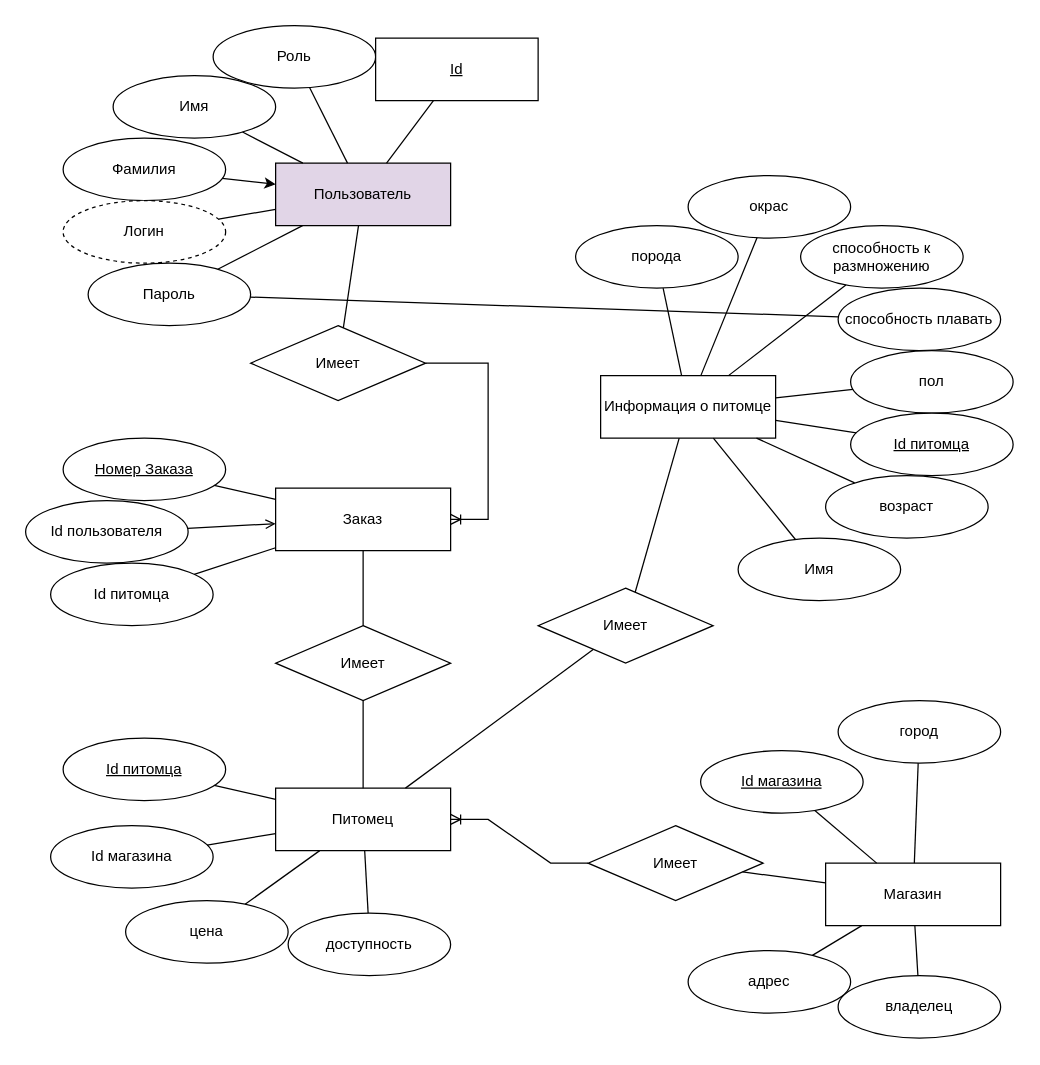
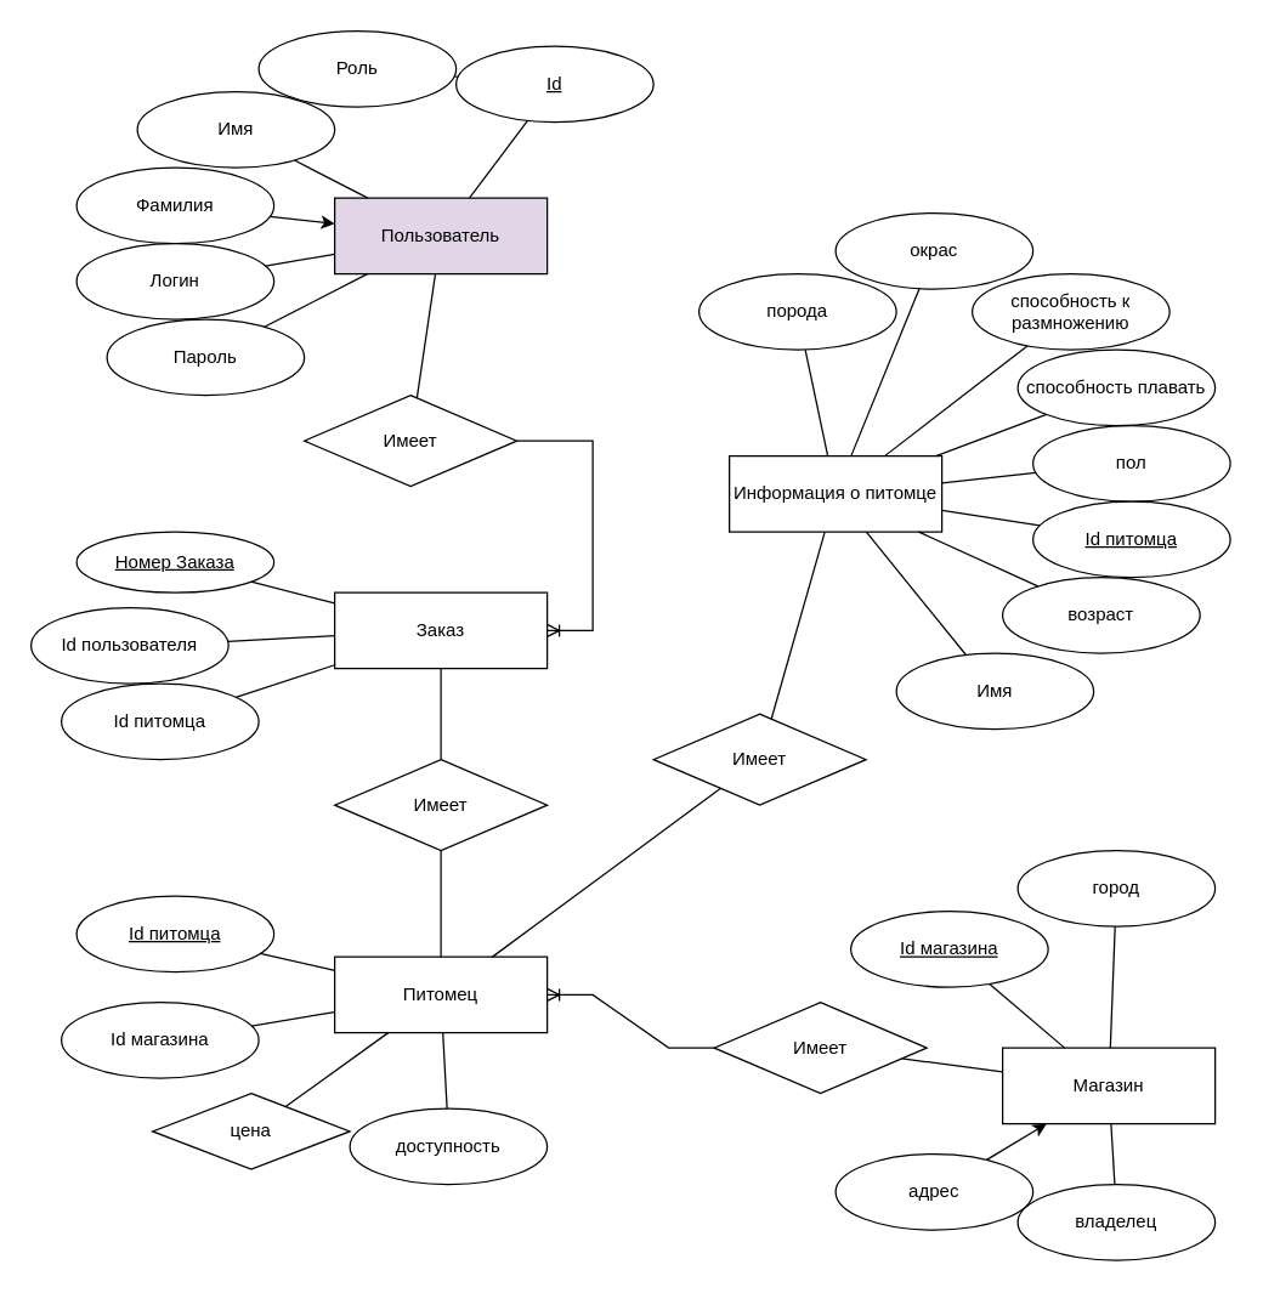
  <mxCell id="0" />
  <mxCell id="1" parent="0" />
  <mxCell id="2" value="Пользователь" style="rounded=0;whiteSpace=wrap;html=1;fillColor=#e1d5e7;" vertex="1" parent="1"><mxGeometry x="220" y="130" width="140" height="50" as="geometry" /></mxCell>
  <mxCell id="3" value="Имя" style="ellipse;whiteSpace=wrap;html=1;" vertex="1" parent="1"><mxGeometry x="90" y="60" width="130" height="50" as="geometry" /></mxCell>
  <mxCell id="4" value="Фамилия" style="ellipse;whiteSpace=wrap;html=1;" vertex="1" parent="1"><mxGeometry x="50" y="110" width="130" height="50" as="geometry" /></mxCell>
- <mxCell id="5" value="Логин" style="ellipse;whiteSpace=wrap;html=1;dashed=1;" vertex="1" parent="1"><mxGeometry x="50" y="160" width="130" height="50" as="geometry" /></mxCell>
+ <mxCell id="5" value="Логин" style="ellipse;whiteSpace=wrap;html=1;" vertex="1" parent="1"><mxGeometry x="50" y="160" width="130" height="50" as="geometry" /></mxCell>
  <mxCell id="6" value="Пароль" style="ellipse;whiteSpace=wrap;html=1;" vertex="1" parent="1"><mxGeometry x="70" y="210" width="130" height="50" as="geometry" /></mxCell>
  <mxCell id="7" value="Роль" style="ellipse;whiteSpace=wrap;html=1;" vertex="1" parent="1"><mxGeometry x="170" y="20" width="130" height="50" as="geometry" /></mxCell>
- <mxCell id="8" value="&lt;u&gt;Id&lt;/u&gt;" style="whiteSpace=wrap;html=1;rounded=0;" vertex="1" parent="1"><mxGeometry x="300" y="30" width="130" height="50" as="geometry" /></mxCell>
+ <mxCell id="8" value="&lt;u&gt;Id&lt;/u&gt;" style="ellipse;whiteSpace=wrap;html=1;" vertex="1" parent="1"><mxGeometry x="300" y="30" width="130" height="50" as="geometry" /></mxCell>
  <mxCell id="9" value="" style="endArrow=none;html=1;rounded=0;" edge="1" parent="1" source="6" target="2"><mxGeometry width="50" height="50" relative="1" as="geometry"><mxPoint x="380" y="500" as="sourcePoint" /><mxPoint x="430" y="450" as="targetPoint" /></mxGeometry></mxCell>
  <mxCell id="10" value="" style="endArrow=none;html=1;rounded=0;" edge="1" parent="1" source="5" target="2"><mxGeometry width="50" height="50" relative="1" as="geometry"><mxPoint x="79.974" y="265.702" as="sourcePoint" /><mxPoint x="200" y="267.5" as="targetPoint" /></mxGeometry></mxCell>
  <mxCell id="11" value="" style="endArrow=classic;html=1;rounded=0;" edge="1" parent="1" source="4" target="2"><mxGeometry width="50" height="50" relative="1" as="geometry"><mxPoint x="71.661" y="227.251" as="sourcePoint" /><mxPoint x="200" y="255" as="targetPoint" /></mxGeometry></mxCell>
  <mxCell id="12" value="" style="endArrow=none;html=1;rounded=0;" edge="1" parent="1" source="3" target="2"><mxGeometry width="50" height="50" relative="1" as="geometry"><mxPoint x="90" y="165" as="sourcePoint" /><mxPoint x="200" y="242.5" as="targetPoint" /></mxGeometry></mxCell>
- <mxCell id="13" value="" style="endArrow=none;html=1;rounded=0;" edge="1" parent="1" source="7" target="2"><mxGeometry width="50" height="50" relative="1" as="geometry"><mxPoint x="130" y="115" as="sourcePoint" /><mxPoint x="235" y="230" as="targetPoint" /></mxGeometry></mxCell>
+ <mxCell id="13" value="" style="endArrow=none;html=1;rounded=0;" edge="1" parent="1" source="7" target="8"><mxGeometry width="50" height="50" relative="1" as="geometry"><mxPoint x="130" y="115" as="sourcePoint" /><mxPoint x="235" y="230" as="targetPoint" /></mxGeometry></mxCell>
  <mxCell id="14" value="" style="endArrow=none;html=1;rounded=0;" edge="1" parent="1" source="8" target="2"><mxGeometry width="50" height="50" relative="1" as="geometry"><mxPoint x="190.962" y="92.678" as="sourcePoint" /><mxPoint x="270" y="230" as="targetPoint" /></mxGeometry></mxCell>
  <mxCell id="15" value="Заказ" style="rounded=0;whiteSpace=wrap;html=1;" vertex="1" parent="1"><mxGeometry x="220" y="390" width="140" height="50" as="geometry" /></mxCell>
- <mxCell id="16" value="&lt;u&gt;Номер Заказа&lt;/u&gt;" style="ellipse;whiteSpace=wrap;html=1;" vertex="1" parent="1"><mxGeometry x="50" y="350" width="130" height="50" as="geometry" /></mxCell>
+ <mxCell id="16" value="&lt;u&gt;Номер Заказа&lt;/u&gt;" style="ellipse;whiteSpace=wrap;html=1;" vertex="1" parent="1"><mxGeometry x="50" y="350" width="130" height="40" as="geometry" /></mxCell>
  <mxCell id="17" value="Id пользователя" style="ellipse;whiteSpace=wrap;html=1;" vertex="1" parent="1"><mxGeometry x="20" y="400" width="130" height="50" as="geometry" /></mxCell>
  <mxCell id="18" value="Id питомца" style="ellipse;whiteSpace=wrap;html=1;" vertex="1" parent="1"><mxGeometry x="40" y="450" width="130" height="50" as="geometry" /></mxCell>
  <mxCell id="19" value="" style="endArrow=none;html=1;rounded=0;" edge="1" parent="1" source="16" target="15"><mxGeometry width="50" height="50" relative="1" as="geometry"><mxPoint x="80" y="265" as="sourcePoint" /><mxPoint x="140" y="197.5" as="targetPoint" /></mxGeometry></mxCell>
- <mxCell id="20" value="" style="endArrow=open;html=1;rounded=0;" edge="1" parent="1" source="17" target="15"><mxGeometry width="50" height="50" relative="1" as="geometry"><mxPoint x="90" y="365" as="sourcePoint" /><mxPoint x="185" y="410" as="targetPoint" /></mxGeometry></mxCell>
+ <mxCell id="20" value="" style="endArrow=none;html=1;rounded=0;" edge="1" parent="1" source="17" target="15"><mxGeometry width="50" height="50" relative="1" as="geometry"><mxPoint x="90" y="365" as="sourcePoint" /><mxPoint x="185" y="410" as="targetPoint" /></mxGeometry></mxCell>
  <mxCell id="21" value="" style="endArrow=none;html=1;rounded=0;" edge="1" parent="1" source="18" target="15"><mxGeometry width="50" height="50" relative="1" as="geometry"><mxPoint x="90" y="415" as="sourcePoint" /><mxPoint x="150" y="422.5" as="targetPoint" /></mxGeometry></mxCell>
  <mxCell id="22" value="Имеет" style="rhombus;whiteSpace=wrap;html=1;" vertex="1" parent="1"><mxGeometry x="200" y="260" width="140" height="60" as="geometry" /></mxCell>
  <mxCell id="23" value="" style="endArrow=none;html=1;rounded=0;" edge="1" parent="1" source="2" target="22"><mxGeometry width="50" height="50" relative="1" as="geometry"><mxPoint x="275" y="100" as="sourcePoint" /><mxPoint x="245" y="160" as="targetPoint" /></mxGeometry></mxCell>
  <mxCell id="24" value="" style="edgeStyle=entityRelationEdgeStyle;fontSize=12;html=1;endArrow=ERoneToMany;rounded=0;" edge="1" parent="1" source="22" target="15"><mxGeometry width="100" height="100" relative="1" as="geometry"><mxPoint x="310" y="300" as="sourcePoint" /><mxPoint x="320" y="350" as="targetPoint" /></mxGeometry></mxCell>
  <mxCell id="25" value="Имеет" style="rhombus;whiteSpace=wrap;html=1;" vertex="1" parent="1"><mxGeometry x="220" y="500" width="140" height="60" as="geometry" /></mxCell>
  <mxCell id="26" value="" style="endArrow=none;html=1;rounded=0;entryX=0.5;entryY=1;entryDx=0;entryDy=0;" edge="1" parent="1" source="25" target="15"><mxGeometry width="50" height="50" relative="1" as="geometry"><mxPoint x="90" y="365" as="sourcePoint" /><mxPoint x="185" y="410" as="targetPoint" /></mxGeometry></mxCell>
  <mxCell id="27" value="Питомец" style="rounded=0;whiteSpace=wrap;html=1;" vertex="1" parent="1"><mxGeometry x="220" y="630" width="140" height="50" as="geometry" /></mxCell>
  <mxCell id="28" value="&lt;u&gt;Id питомца&lt;/u&gt;" style="ellipse;whiteSpace=wrap;html=1;" vertex="1" parent="1"><mxGeometry x="50" y="590" width="130" height="50" as="geometry" /></mxCell>
  <mxCell id="29" value="Id магазина" style="ellipse;whiteSpace=wrap;html=1;" vertex="1" parent="1"><mxGeometry x="40" y="660" width="130" height="50" as="geometry" /></mxCell>
- <mxCell id="30" value="цена" style="ellipse;whiteSpace=wrap;html=1;" vertex="1" parent="1"><mxGeometry x="100" y="720" width="130" height="50" as="geometry" /></mxCell>
+ <mxCell id="30" value="цена" style="rhombus;whiteSpace=wrap;html=1;" vertex="1" parent="1"><mxGeometry x="100" y="720" width="130" height="50" as="geometry" /></mxCell>
  <mxCell id="31" value="доступность" style="ellipse;whiteSpace=wrap;html=1;" vertex="1" parent="1"><mxGeometry x="230" y="730" width="130" height="50" as="geometry" /></mxCell>
  <mxCell id="32" value="" style="endArrow=none;html=1;rounded=0;" edge="1" parent="1" source="25" target="27"><mxGeometry width="50" height="50" relative="1" as="geometry"><mxPoint x="196.774" y="552.903" as="sourcePoint" /><mxPoint x="220" y="460" as="targetPoint" /></mxGeometry></mxCell>
  <mxCell id="33" value="" style="endArrow=none;html=1;rounded=0;" edge="1" parent="1" source="28" target="27"><mxGeometry width="50" height="50" relative="1" as="geometry"><mxPoint x="210.29" y="601.304" as="sourcePoint" /><mxPoint x="266.19" y="660" as="targetPoint" /></mxGeometry></mxCell>
  <mxCell id="34" value="" style="endArrow=none;html=1;rounded=0;" edge="1" parent="1" source="29" target="27"><mxGeometry width="50" height="50" relative="1" as="geometry"><mxPoint x="142.455" y="737.916" as="sourcePoint" /><mxPoint x="220.357" y="710" as="targetPoint" /></mxGeometry></mxCell>
  <mxCell id="35" value="" style="endArrow=none;html=1;rounded=0;" edge="1" parent="1" source="30" target="27"><mxGeometry width="50" height="50" relative="1" as="geometry"><mxPoint x="199.046" y="771.774" as="sourcePoint" /><mxPoint x="263.864" y="710" as="targetPoint" /></mxGeometry></mxCell>
  <mxCell id="36" value="" style="endArrow=none;html=1;rounded=0;" edge="1" parent="1" source="31" target="27"><mxGeometry width="50" height="50" relative="1" as="geometry"><mxPoint x="294.048" y="790.003" as="sourcePoint" /><mxPoint x="290.962" y="710" as="targetPoint" /></mxGeometry></mxCell>
  <mxCell id="37" value="Имеет" style="rhombus;whiteSpace=wrap;html=1;" vertex="1" parent="1"><mxGeometry x="430" y="470" width="140" height="60" as="geometry" /></mxCell>
  <mxCell id="38" value="Имеет" style="rhombus;whiteSpace=wrap;html=1;" vertex="1" parent="1"><mxGeometry x="470" y="660" width="140" height="60" as="geometry" /></mxCell>
  <mxCell id="39" value="" style="endArrow=none;html=1;rounded=0;" edge="1" parent="1" source="37" target="27"><mxGeometry width="50" height="50" relative="1" as="geometry"><mxPoint x="189.688" y="571.562" as="sourcePoint" /><mxPoint x="252.174" y="640" as="targetPoint" /></mxGeometry></mxCell>
  <mxCell id="40" value="Магазин" style="rounded=0;whiteSpace=wrap;html=1;" vertex="1" parent="1"><mxGeometry x="660" y="690" width="140" height="50" as="geometry" /></mxCell>
  <mxCell id="41" value="&lt;u&gt;Id магазина&lt;/u&gt;" style="ellipse;whiteSpace=wrap;html=1;" vertex="1" parent="1"><mxGeometry x="560" y="600" width="130" height="50" as="geometry" /></mxCell>
  <mxCell id="42" value="город" style="ellipse;whiteSpace=wrap;html=1;" vertex="1" parent="1"><mxGeometry x="670" y="560" width="130" height="50" as="geometry" /></mxCell>
  <mxCell id="43" value="владелец" style="ellipse;whiteSpace=wrap;html=1;" vertex="1" parent="1"><mxGeometry x="670" y="780" width="130" height="50" as="geometry" /></mxCell>
  <mxCell id="44" value="адрес" style="ellipse;whiteSpace=wrap;html=1;" vertex="1" parent="1"><mxGeometry x="550" y="760" width="130" height="50" as="geometry" /></mxCell>
  <mxCell id="45" value="" style="endArrow=none;html=1;rounded=0;" edge="1" parent="1" source="38" target="40"><mxGeometry width="50" height="50" relative="1" as="geometry"><mxPoint x="467.5" y="692.5" as="sourcePoint" /><mxPoint x="345" y="675" as="targetPoint" /></mxGeometry></mxCell>
  <mxCell id="46" value="" style="endArrow=none;html=1;rounded=0;" edge="1" parent="1" source="41" target="40"><mxGeometry width="50" height="50" relative="1" as="geometry"><mxPoint x="575.329" y="706.287" as="sourcePoint" /><mxPoint x="670" y="717.045" as="targetPoint" /></mxGeometry></mxCell>
  <mxCell id="47" value="" style="endArrow=none;html=1;rounded=0;" edge="1" parent="1" source="42" target="40"><mxGeometry width="50" height="50" relative="1" as="geometry"><mxPoint x="832.529" y="628.459" as="sourcePoint" /><mxPoint x="760" y="720" as="targetPoint" /></mxGeometry></mxCell>
  <mxCell id="48" value="" style="endArrow=none;html=1;rounded=0;" edge="1" parent="1" source="43" target="40"><mxGeometry width="50" height="50" relative="1" as="geometry"><mxPoint x="890.555" y="663.242" as="sourcePoint" /><mxPoint x="800.938" y="700" as="targetPoint" /></mxGeometry></mxCell>
- <mxCell id="49" value="" style="endArrow=none;html=1;rounded=0;" edge="1" parent="1" source="44" target="40"><mxGeometry width="50" height="50" relative="1" as="geometry"><mxPoint x="953.996" y="693.63" as="sourcePoint" /><mxPoint x="810" y="714.818" as="targetPoint" /></mxGeometry></mxCell>
+ <mxCell id="49" value="" style="endArrow=classic;html=1;rounded=0;" edge="1" parent="1" source="44" target="40"><mxGeometry width="50" height="50" relative="1" as="geometry"><mxPoint x="953.996" y="693.63" as="sourcePoint" /><mxPoint x="810" y="714.818" as="targetPoint" /></mxGeometry></mxCell>
  <mxCell id="50" value="Информация о питомце" style="rounded=0;whiteSpace=wrap;html=1;" vertex="1" parent="1"><mxGeometry x="480" y="300" width="140" height="50" as="geometry" /></mxCell>
  <mxCell id="51" value="" style="edgeStyle=entityRelationEdgeStyle;fontSize=12;html=1;endArrow=ERoneToMany;rounded=0;" edge="1" parent="1" source="38" target="27"><mxGeometry width="100" height="100" relative="1" as="geometry"><mxPoint x="270" y="300" as="sourcePoint" /><mxPoint x="290" y="435" as="targetPoint" /></mxGeometry></mxCell>
  <mxCell id="52" value="" style="endArrow=none;html=1;rounded=0;" edge="1" parent="1" source="37" target="50"><mxGeometry width="50" height="50" relative="1" as="geometry"><mxPoint x="459.693" y="471.297" as="sourcePoint" /><mxPoint x="298.837" y="640" as="targetPoint" /></mxGeometry></mxCell>
  <mxCell id="53" value="порода" style="ellipse;whiteSpace=wrap;html=1;" vertex="1" parent="1"><mxGeometry x="460" y="180" width="130" height="50" as="geometry" /></mxCell>
  <mxCell id="54" value="окрас" style="ellipse;whiteSpace=wrap;html=1;" vertex="1" parent="1"><mxGeometry x="550" y="140" width="130" height="50" as="geometry" /></mxCell>
  <mxCell id="55" value="способность к размножению" style="ellipse;whiteSpace=wrap;html=1;" vertex="1" parent="1"><mxGeometry x="640" y="180" width="130" height="50" as="geometry" /></mxCell>
  <mxCell id="56" value="способность плавать" style="ellipse;whiteSpace=wrap;html=1;" vertex="1" parent="1"><mxGeometry x="670" y="230" width="130" height="50" as="geometry" /></mxCell>
  <mxCell id="57" value="пол" style="ellipse;whiteSpace=wrap;html=1;" vertex="1" parent="1"><mxGeometry x="680" y="280" width="130" height="50" as="geometry" /></mxCell>
  <mxCell id="58" value="&lt;u&gt;Id питомца&lt;/u&gt;" style="ellipse;whiteSpace=wrap;html=1;" vertex="1" parent="1"><mxGeometry x="680" y="330" width="130" height="50" as="geometry" /></mxCell>
  <mxCell id="59" value="возраст" style="ellipse;whiteSpace=wrap;html=1;" vertex="1" parent="1"><mxGeometry x="660" y="380" width="130" height="50" as="geometry" /></mxCell>
  <mxCell id="60" value="Имя" style="ellipse;whiteSpace=wrap;html=1;" vertex="1" parent="1"><mxGeometry x="590" y="430" width="130" height="50" as="geometry" /></mxCell>
  <mxCell id="61" value="" style="endArrow=none;html=1;rounded=0;" edge="1" parent="1" source="53" target="50"><mxGeometry width="50" height="50" relative="1" as="geometry"><mxPoint x="529.5" y="331.904" as="sourcePoint" /><mxPoint x="590" y="328.59" as="targetPoint" /></mxGeometry></mxCell>
  <mxCell id="62" value="" style="endArrow=none;html=1;rounded=0;" edge="1" parent="1" source="54" target="50"><mxGeometry width="50" height="50" relative="1" as="geometry"><mxPoint x="532.131" y="296.923" as="sourcePoint" /><mxPoint x="590" y="309.865" as="targetPoint" /></mxGeometry></mxCell>
  <mxCell id="63" value="" style="endArrow=none;html=1;rounded=0;" edge="1" parent="1" source="55" target="50"><mxGeometry width="50" height="50" relative="1" as="geometry"><mxPoint x="540.684" y="255.896" as="sourcePoint" /><mxPoint x="616.944" y="300" as="targetPoint" /></mxGeometry></mxCell>
- <mxCell id="64" value="" style="endArrow=none;html=1;rounded=0;" edge="1" parent="1" source="56" target="6"><mxGeometry width="50" height="50" relative="1" as="geometry"><mxPoint x="598.953" y="219.417" as="sourcePoint" /><mxPoint x="645.577" y="300" as="targetPoint" /></mxGeometry></mxCell>
+ <mxCell id="64" value="" style="endArrow=none;html=1;rounded=0;" edge="1" parent="1" source="56" target="50"><mxGeometry width="50" height="50" relative="1" as="geometry"><mxPoint x="598.953" y="219.417" as="sourcePoint" /><mxPoint x="645.577" y="300" as="targetPoint" /></mxGeometry></mxCell>
  <mxCell id="65" value="" style="endArrow=none;html=1;rounded=0;" edge="1" parent="1" source="57" target="50"><mxGeometry width="50" height="50" relative="1" as="geometry"><mxPoint x="697.647" y="199.84" as="sourcePoint" /><mxPoint x="667.5" y="300" as="targetPoint" /></mxGeometry></mxCell>
  <mxCell id="66" value="" style="endArrow=none;html=1;rounded=0;" edge="1" parent="1" source="58" target="50"><mxGeometry width="50" height="50" relative="1" as="geometry"><mxPoint x="786.215" y="227.415" as="sourcePoint" /><mxPoint x="692.292" y="300" as="targetPoint" /></mxGeometry></mxCell>
  <mxCell id="67" value="" style="endArrow=none;html=1;rounded=0;" edge="1" parent="1" source="59" target="50"><mxGeometry width="50" height="50" relative="1" as="geometry"><mxPoint x="846.262" y="261.541" as="sourcePoint" /><mxPoint x="730" y="301.17" as="targetPoint" /></mxGeometry></mxCell>
  <mxCell id="68" value="" style="endArrow=none;html=1;rounded=0;" edge="1" parent="1" source="60" target="50"><mxGeometry width="50" height="50" relative="1" as="geometry"><mxPoint x="862.628" y="302.037" as="sourcePoint" /><mxPoint x="730" y="317.075" as="targetPoint" /></mxGeometry></mxCell>
